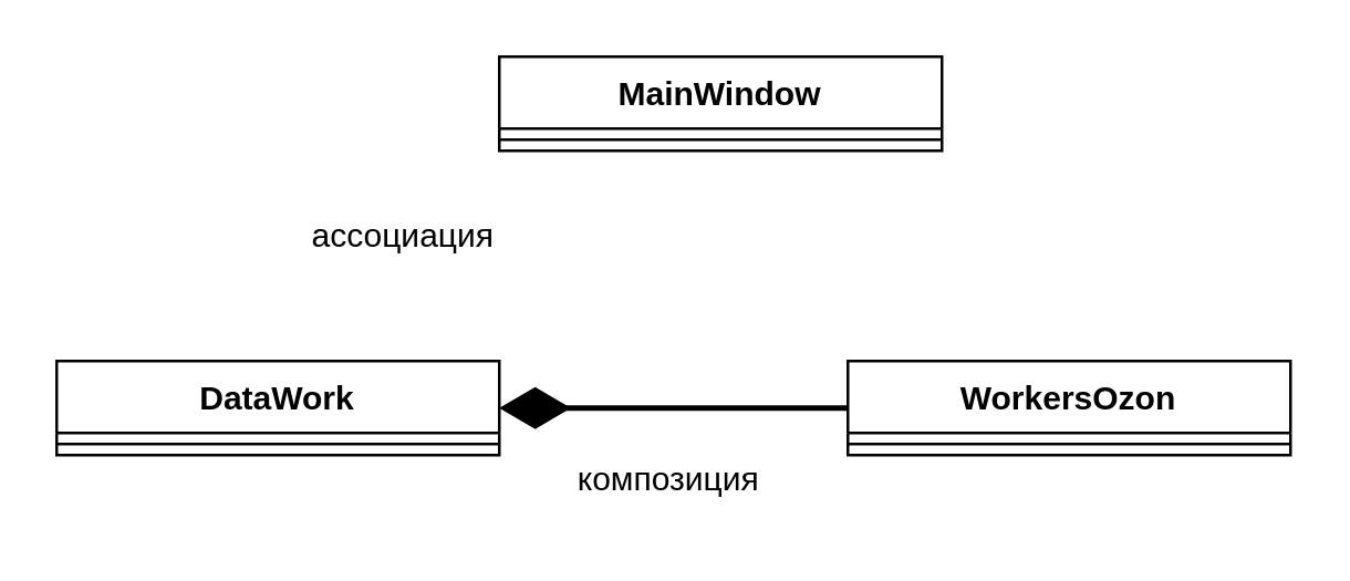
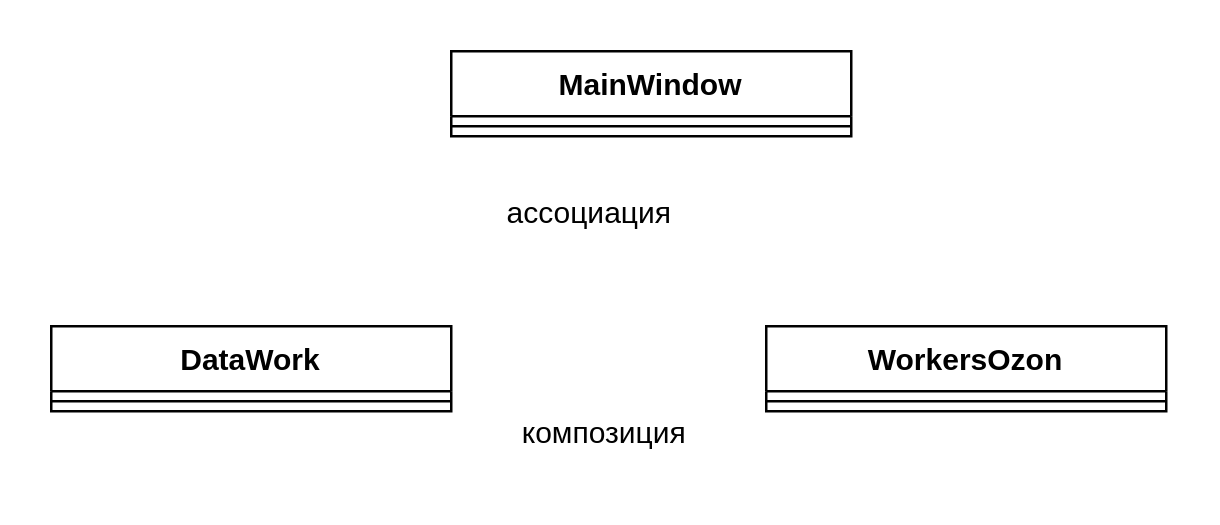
  <mxCell id="0" />
  <mxCell id="1" parent="0" />
  <mxCell id="2" value="MainWindow" style="swimlane;fontStyle=1;align=center;verticalAlign=top;childLayout=stackLayout;horizontal=1;startSize=26;horizontalStack=0;resizeParent=1;resizeParentMax=0;resizeLast=0;collapsible=1;marginBottom=0;whiteSpace=wrap;html=1;" vertex="1" parent="1"><mxGeometry x="180" y="20" width="160" height="34" as="geometry"><mxRectangle x="410" y="200" width="110" height="30" as="alternateBounds" /></mxGeometry></mxCell>
  <mxCell id="3" value="" style="line;strokeWidth=1;fillColor=none;align=left;verticalAlign=middle;spacingTop=-1;spacingLeft=3;spacingRight=3;rotatable=0;labelPosition=right;points=[];portConstraint=eastwest;strokeColor=inherit;" vertex="1" parent="2"><mxGeometry y="26" width="160" height="8" as="geometry" /></mxCell>
  <mxCell id="4" value="DataWork" style="swimlane;fontStyle=1;align=center;verticalAlign=top;childLayout=stackLayout;horizontal=1;startSize=26;horizontalStack=0;resizeParent=1;resizeParentMax=0;resizeLast=0;collapsible=1;marginBottom=0;whiteSpace=wrap;html=1;" vertex="1" parent="1"><mxGeometry x="20" y="130" width="160" height="34" as="geometry"><mxRectangle x="334" y="310" width="100" height="30" as="alternateBounds" /></mxGeometry></mxCell>
  <mxCell id="5" value="" style="line;strokeWidth=1;fillColor=none;align=left;verticalAlign=middle;spacingTop=-1;spacingLeft=3;spacingRight=3;rotatable=0;labelPosition=right;points=[];portConstraint=eastwest;strokeColor=inherit;" vertex="1" parent="4"><mxGeometry y="26" width="160" height="8" as="geometry" /></mxCell>
- <mxCell id="6" value="" style="edgeStyle=orthogonalEdgeStyle;orthogonalLoop=1;jettySize=auto;html=1;entryX=1;entryY=0.5;entryDx=0;entryDy=0;endArrow=diamondThin;endFill=1;strokeWidth=2;jumpSize=8;startSize=5;endSize=20;curved=1;" edge="1" parent="1" source="7" target="4"><mxGeometry relative="1" as="geometry" /></mxCell>
  <mxCell id="7" value="WorkersOzon" style="swimlane;fontStyle=1;align=center;verticalAlign=top;childLayout=stackLayout;horizontal=1;startSize=26;horizontalStack=0;resizeParent=1;resizeParentMax=0;resizeLast=0;collapsible=1;marginBottom=0;whiteSpace=wrap;html=1;" vertex="1" parent="1"><mxGeometry x="306" y="130" width="160" height="34" as="geometry" /></mxCell>
  <mxCell id="8" value="" style="line;strokeWidth=1;fillColor=none;align=left;verticalAlign=middle;spacingTop=-1;spacingLeft=3;spacingRight=3;rotatable=0;labelPosition=right;points=[];portConstraint=eastwest;strokeColor=inherit;" vertex="1" parent="7"><mxGeometry y="26" width="160" height="8" as="geometry" /></mxCell>
  <mxCell id="9" value="композиция" style="text;html=1;align=center;verticalAlign=middle;resizable=0;points=[];autosize=1;strokeColor=none;fillColor=none;" vertex="1" parent="1"><mxGeometry x="196" y="158" width="90" height="30" as="geometry" /></mxCell>
- <mxCell id="10" value="ассоциация" style="text;html=1;align=center;verticalAlign=middle;resizable=0;points=[];autosize=1;strokeColor=none;fillColor=none;" vertex="1" parent="1"><mxGeometry x="100" y="70" width="90" height="30" as="geometry" /></mxCell>
+ <mxCell id="10" value="ассоциация" style="text;html=1;align=center;verticalAlign=middle;resizable=0;points=[];autosize=1;strokeColor=none;fillColor=none;" vertex="1" parent="1"><mxGeometry x="190" y="70" width="90" height="30" as="geometry" /></mxCell>
